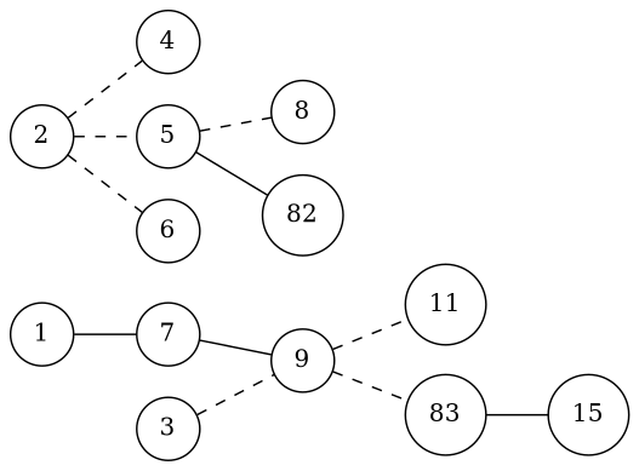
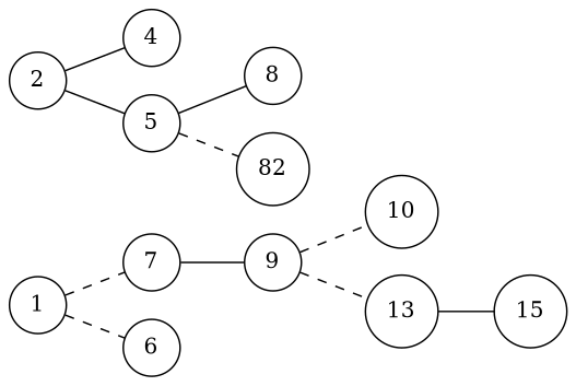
  digraph {
    rankdir=LR
    node [shape=circle]
    edge [dir=none style=dashed]
    1
    7
    9
    2
    4
    5
    6
    8
    n9 [label=82]
-   3
-   11
-   13 [label=83]
+   11 [label=10]
+   13
    n13 [label=15]
-   1 -> 7 [style=solid]
+   1 -> 7
    7 -> 9 [style=""]
    9 -> 11
    9 -> 13
-   2 -> 4
-   2 -> 5
-   2 -> 6
-   5 -> 8
-   5 -> n9 [style=""]
-   3 -> 9
+   2 -> 4 [style=""]
+   2 -> 5 [style=solid]
+   1 -> 6
+   5 -> 8 [style=solid]
+   5 -> n9
    13 -> n13 [style=""]
  }
